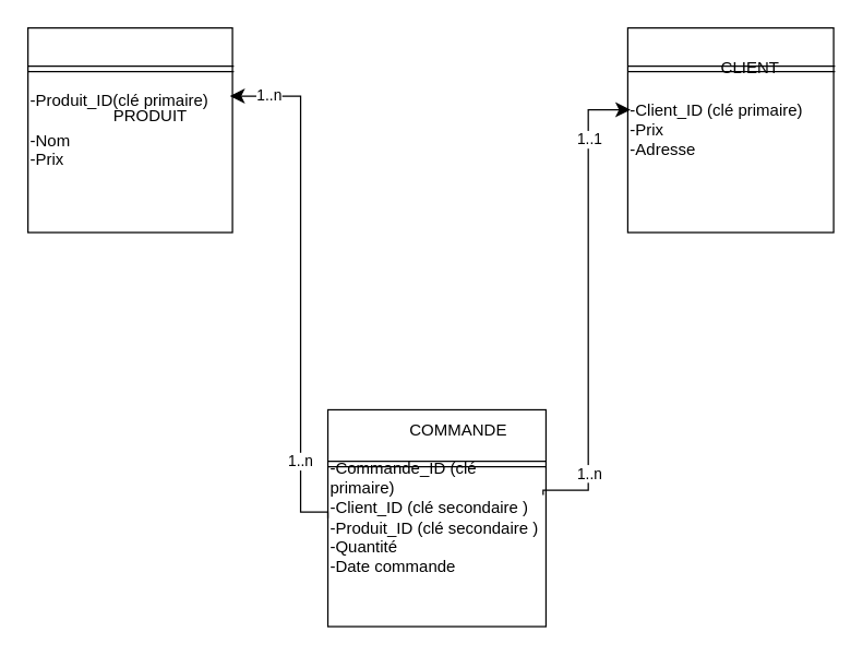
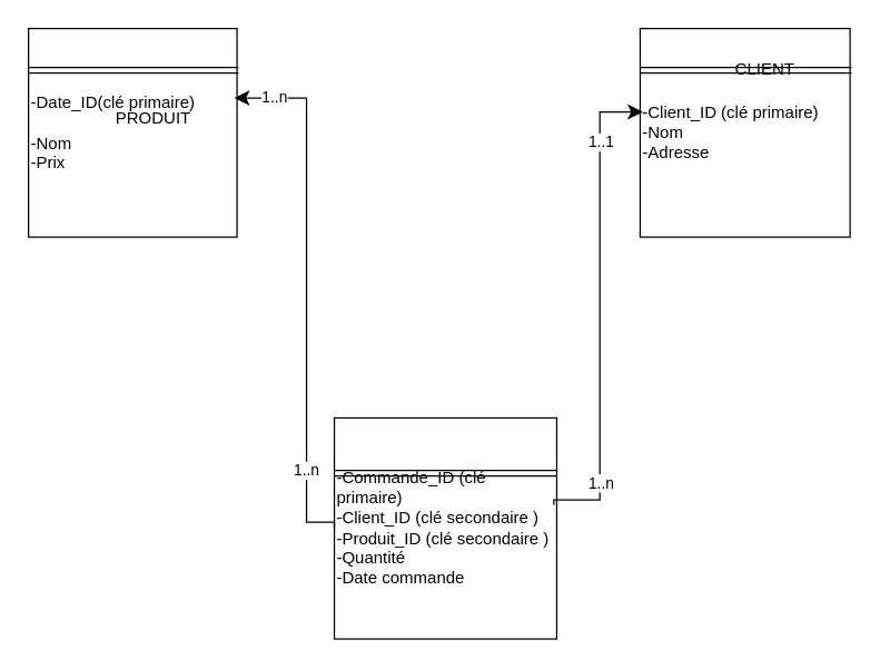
  <mxCell id="0" />
  <mxCell id="1" parent="0" />
- <mxCell id="2" value="&lt;div align=&quot;left&quot;&gt;-Produit_ID(clé primaire)&lt;br&gt;&lt;/div&gt;&lt;div&gt;&lt;br&gt;&lt;/div&gt;&lt;div&gt;-Nom&lt;/div&gt;&lt;div&gt;-Prix&lt;br&gt;&lt;/div&gt;" style="whiteSpace=wrap;html=1;aspect=fixed;align=left;" vertex="1" parent="1"><mxGeometry x="20" y="20" width="150" height="150" as="geometry" /></mxCell>
+ <mxCell id="2" value="&lt;div align=&quot;left&quot;&gt;-Date_ID(clé primaire)&lt;br&gt;&lt;/div&gt;&lt;div&gt;&lt;br&gt;&lt;/div&gt;&lt;div&gt;-Nom&lt;/div&gt;&lt;div&gt;-Prix&lt;br&gt;&lt;/div&gt;" style="whiteSpace=wrap;html=1;aspect=fixed;align=left;" vertex="1" parent="1"><mxGeometry x="20" y="20" width="150" height="150" as="geometry" /></mxCell>
  <mxCell id="3" value="" style="shape=link;html=1;rounded=0;entryX=1.007;entryY=0.2;entryDx=0;entryDy=0;entryPerimeter=0;" edge="1" parent="1" target="2"><mxGeometry width="100" relative="1" as="geometry"><mxPoint x="20" y="50" as="sourcePoint" /><mxPoint x="120" y="50" as="targetPoint" /></mxGeometry></mxCell>
  <mxCell id="4" value="&lt;div align=&quot;left&quot;&gt;-Commande_ID (clé primaire)&lt;br&gt;&lt;/div&gt;&lt;div align=&quot;left&quot;&gt;-Client_ID (clé secondaire )&lt;br&gt;&lt;/div&gt;&lt;div align=&quot;left&quot;&gt;-Produit_ID (clé secondaire )&lt;br&gt;&lt;/div&gt;&lt;div align=&quot;left&quot;&gt;-Quantité&lt;/div&gt;&lt;div align=&quot;left&quot;&gt;-Date commande&lt;br&gt;&lt;/div&gt;" style="whiteSpace=wrap;html=1;aspect=fixed;align=left;" vertex="1" parent="1"><mxGeometry x="240" y="300" width="160" height="158.94" as="geometry" /></mxCell>
  <mxCell id="5" value="" style="shape=link;html=1;rounded=0;exitX=0;exitY=0.25;exitDx=0;exitDy=0;entryX=1;entryY=0.25;entryDx=0;entryDy=0;" edge="1" target="4" parent="1" source="4"><mxGeometry width="100" relative="1" as="geometry"><mxPoint x="210" y="50" as="sourcePoint" /><mxPoint x="400" y="338" as="targetPoint" /></mxGeometry></mxCell>
- <mxCell id="6" value="&lt;div&gt;-Client_ID (clé primaire)&lt;br&gt;&lt;/div&gt;&lt;div&gt;-Prix&lt;/div&gt;&lt;div&gt;-Adresse&lt;br&gt;&lt;/div&gt;" style="whiteSpace=wrap;html=1;aspect=fixed;align=left;" vertex="1" parent="1"><mxGeometry x="460" y="20" width="151" height="150" as="geometry" /></mxCell>
+ <mxCell id="6" value="&lt;div&gt;-Client_ID (clé primaire)&lt;br&gt;&lt;/div&gt;&lt;div&gt;-Nom&lt;/div&gt;&lt;div&gt;-Adresse&lt;br&gt;&lt;/div&gt;" style="whiteSpace=wrap;html=1;aspect=fixed;align=left;" vertex="1" parent="1"><mxGeometry x="460" y="20" width="151" height="150" as="geometry" /></mxCell>
  <mxCell id="7" value="" style="shape=link;html=1;rounded=0;entryX=1.007;entryY=0.2;entryDx=0;entryDy=0;entryPerimeter=0;" edge="1" target="6" parent="1"><mxGeometry width="100" relative="1" as="geometry"><mxPoint x="460" y="50" as="sourcePoint" /><mxPoint x="560" y="50" as="targetPoint" /></mxGeometry></mxCell>
  <mxCell id="8" value="PRODUIT" style="text;html=1;align=center;verticalAlign=middle;whiteSpace=wrap;rounded=0;" vertex="1" parent="1"><mxGeometry x="80" y="70" width="60" height="30" as="geometry" /></mxCell>
  <mxCell id="9" value="CLIENT" style="text;html=1;align=center;verticalAlign=middle;whiteSpace=wrap;rounded=0;" vertex="1" parent="1"><mxGeometry x="520" y="35" width="60" height="30" as="geometry" /></mxCell>
- <mxCell id="10" value="COMMANDE" style="text;html=1;align=center;verticalAlign=middle;whiteSpace=wrap;rounded=0;" vertex="1" parent="1"><mxGeometry x="305.5" y="300" width="60" height="30" as="geometry" /></mxCell>
  <mxCell id="11" value="" style="edgeStyle=orthogonalEdgeStyle;elbow=vertical;endArrow=classic;html=1;rounded=0;endSize=8;startSize=8;exitX=0.987;exitY=0.393;exitDx=0;exitDy=0;exitPerimeter=0;entryX=0.013;entryY=0.4;entryDx=0;entryDy=0;entryPerimeter=0;" edge="1" parent="1" source="4" target="6"><mxGeometry width="50" height="50" relative="1" as="geometry"><mxPoint x="420" y="370" as="sourcePoint" /><mxPoint x="430" y="100" as="targetPoint" /><Array as="points"><mxPoint x="431" y="359" /><mxPoint x="431" y="80" /></Array></mxGeometry></mxCell>
  <mxCell id="12" value="1..n" style="edgeLabel;html=1;align=center;verticalAlign=middle;resizable=0;points=[];" vertex="1" connectable="0" parent="11"><mxGeometry x="-0.717" relative="1" as="geometry"><mxPoint as="offset" /></mxGeometry></mxCell>
  <mxCell id="13" value="1..1" style="edgeLabel;html=1;align=center;verticalAlign=middle;resizable=0;points=[];" vertex="1" connectable="0" parent="11"><mxGeometry x="0.699" relative="1" as="geometry"><mxPoint as="offset" /></mxGeometry></mxCell>
  <mxCell id="14" value="" style="edgeStyle=orthogonalEdgeStyle;elbow=vertical;endArrow=classic;html=1;rounded=0;endSize=8;startSize=8;entryX=0.987;entryY=0.333;entryDx=0;entryDy=0;entryPerimeter=0;exitX=0;exitY=0.5;exitDx=0;exitDy=0;" edge="1" parent="1" source="4" target="2"><mxGeometry width="50" height="50" relative="1" as="geometry"><mxPoint x="220" y="380" as="sourcePoint" /><mxPoint x="180" y="70" as="targetPoint" /><Array as="points"><mxPoint x="220" y="375" /><mxPoint x="220" y="70" /></Array></mxGeometry></mxCell>
  <mxCell id="15" value="1..n" style="edgeLabel;html=1;align=center;verticalAlign=middle;resizable=0;points=[];" vertex="1" connectable="0" parent="14"><mxGeometry x="0.849" relative="1" as="geometry"><mxPoint as="offset" /></mxGeometry></mxCell>
  <mxCell id="16" value="1..n" style="edgeLabel;html=1;align=center;verticalAlign=middle;resizable=0;points=[];" vertex="1" connectable="0" parent="14"><mxGeometry x="-0.677" y="1" relative="1" as="geometry"><mxPoint as="offset" /></mxGeometry></mxCell>
